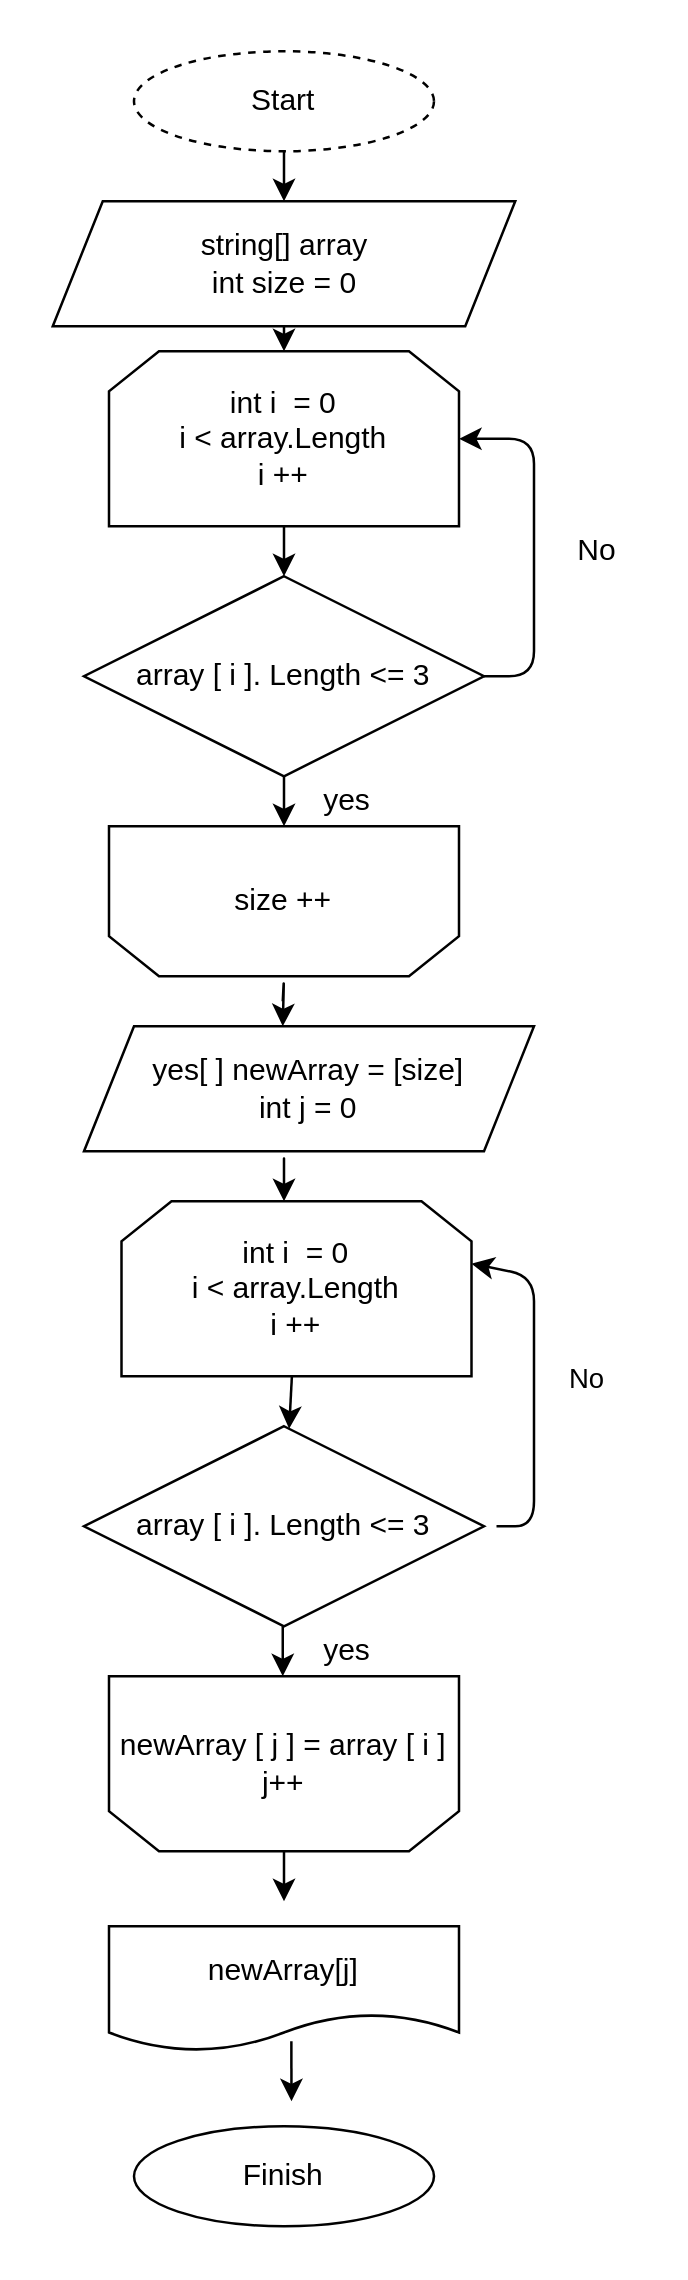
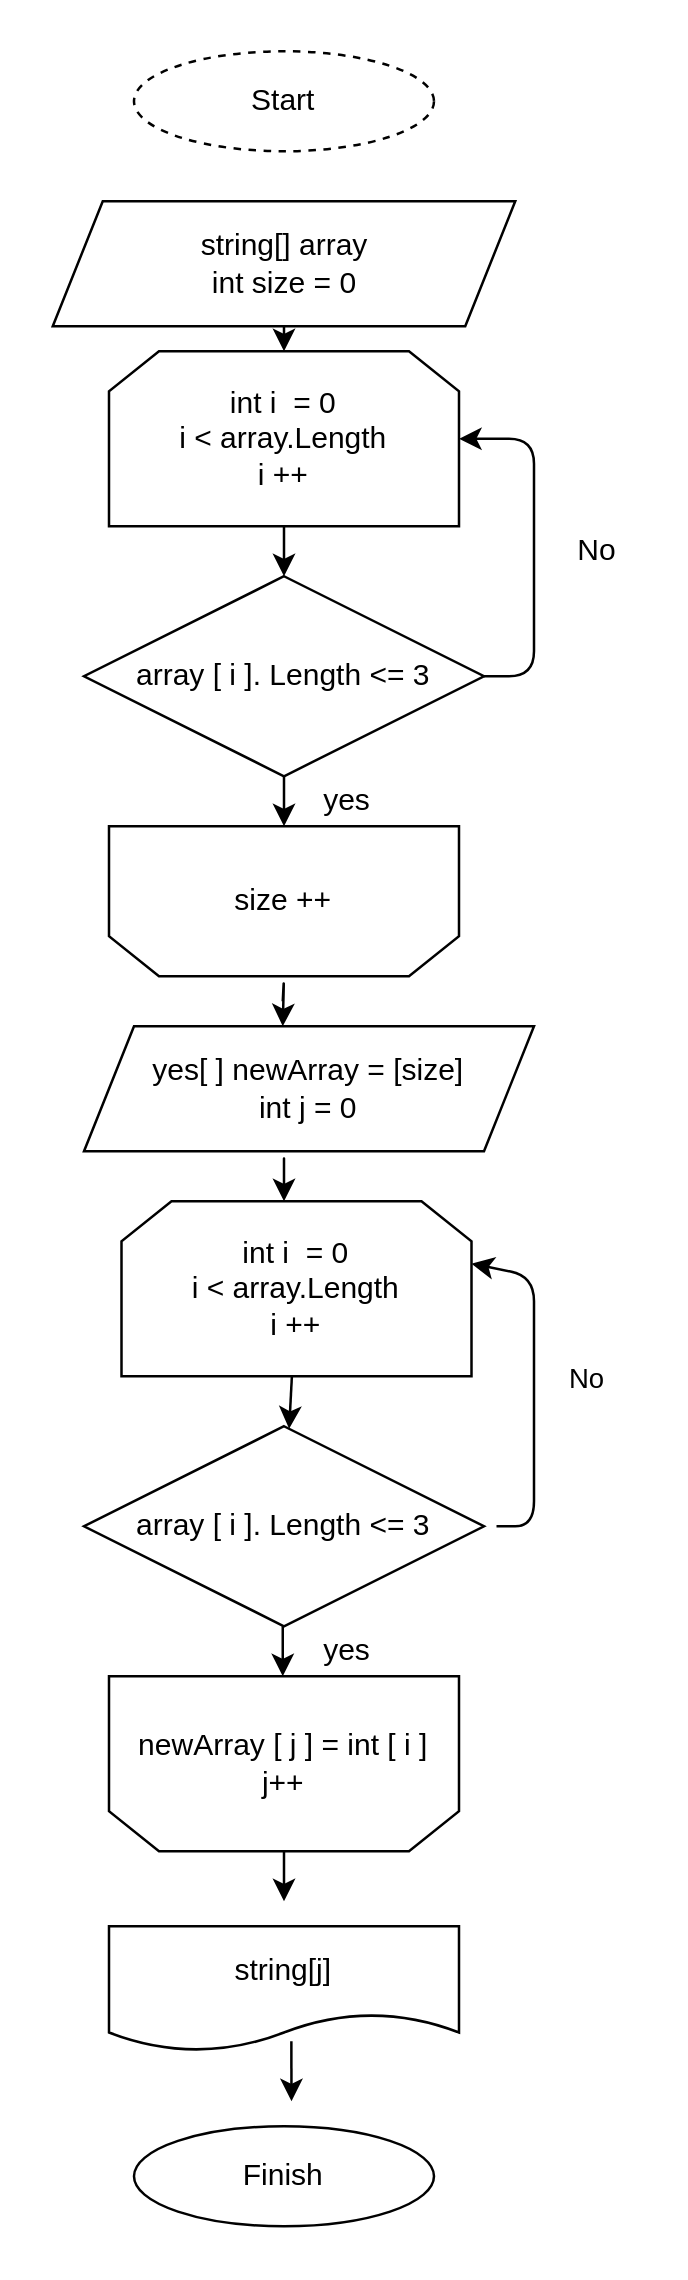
  <mxCell id="0" />
  <mxCell id="1" parent="0" />
  <mxCell id="2" value="Start" style="ellipse;whiteSpace=wrap;html=1;dashed=1;" parent="1" vertex="1"><mxGeometry x="53" y="20" width="120" height="40" as="geometry" /></mxCell>
- <mxCell id="3" value="" style="endArrow=classic;html=1;exitX=0.5;exitY=1;exitDx=0;exitDy=0;entryX=0.5;entryY=0;entryDx=0;entryDy=0;" parent="1" source="2" edge="1" target="4"><mxGeometry width="50" height="50" relative="1" as="geometry"><mxPoint x="143" y="370" as="sourcePoint" /><mxPoint x="123" y="80" as="targetPoint" /></mxGeometry></mxCell>
  <mxCell id="4" value="string[] array&lt;br&gt;int size = 0&lt;br&gt;" style="shape=parallelogram;perimeter=parallelogramPerimeter;whiteSpace=wrap;html=1;fixedSize=1;" parent="1" vertex="1"><mxGeometry x="20.5" y="80" width="185" height="50" as="geometry" /></mxCell>
  <mxCell id="5" value="No" style="text;html=1;align=center;verticalAlign=middle;resizable=0;points=[];autosize=1;strokeColor=none;fillColor=none;" vertex="1" parent="1"><mxGeometry x="223" y="210" width="30" height="20" as="geometry" /></mxCell>
  <mxCell id="6" value="" style="edgeStyle=none;html=1;" edge="1" parent="1" source="7"><mxGeometry relative="1" as="geometry"><mxPoint x="103" y="150" as="targetPoint" /></mxGeometry></mxCell>
  <mxCell id="7" value="int i&amp;nbsp; = 0&lt;br&gt;i &amp;lt; array.Length&lt;br&gt;i ++" style="shape=loopLimit;whiteSpace=wrap;html=1;" vertex="1" parent="1"><mxGeometry x="43" y="140" width="140" height="70" as="geometry" /></mxCell>
  <mxCell id="8" value="size ++" style="shape=loopLimit;whiteSpace=wrap;html=1;direction=west;" vertex="1" parent="1"><mxGeometry x="43" y="330" width="140" height="60" as="geometry" /></mxCell>
  <mxCell id="9" value="" style="endArrow=classic;html=1;exitX=0.5;exitY=0;exitDx=0;exitDy=0;" edge="1" parent="1" source="7"><mxGeometry width="50" height="50" relative="1" as="geometry"><mxPoint x="113" y="130" as="sourcePoint" /><mxPoint x="113" y="140" as="targetPoint" /></mxGeometry></mxCell>
  <mxCell id="10" value="array [ i ]. Length &amp;lt;= 3" style="rhombus;whiteSpace=wrap;html=1;" vertex="1" parent="1"><mxGeometry x="33" y="230" width="160" height="80" as="geometry" /></mxCell>
  <mxCell id="11" value="" style="endArrow=classic;html=1;exitX=0.5;exitY=1;exitDx=0;exitDy=0;entryX=0.5;entryY=0;entryDx=0;entryDy=0;" edge="1" parent="1" source="4" target="7"><mxGeometry width="50" height="50" relative="1" as="geometry"><mxPoint x="113" y="400" as="sourcePoint" /><mxPoint x="163" y="350" as="targetPoint" /></mxGeometry></mxCell>
  <mxCell id="12" value="" style="endArrow=classic;html=1;exitX=0.5;exitY=1;exitDx=0;exitDy=0;entryX=0.5;entryY=0;entryDx=0;entryDy=0;" edge="1" parent="1" source="7" target="10"><mxGeometry width="50" height="50" relative="1" as="geometry"><mxPoint x="113" y="400" as="sourcePoint" /><mxPoint x="163" y="350" as="targetPoint" /></mxGeometry></mxCell>
  <mxCell id="13" style="edgeStyle=none;html=1;exitX=0.5;exitY=1;exitDx=0;exitDy=0;" edge="1" parent="1" source="10"><mxGeometry relative="1" as="geometry"><mxPoint x="113" y="330" as="targetPoint" /></mxGeometry></mxCell>
  <mxCell id="14" value="yes" style="text;html=1;align=center;verticalAlign=middle;resizable=0;points=[];autosize=1;strokeColor=none;fillColor=none;" vertex="1" parent="1"><mxGeometry x="123" y="310" width="30" height="20" as="geometry" /></mxCell>
  <mxCell id="15" value="" style="endArrow=classic;html=1;exitX=1;exitY=0.5;exitDx=0;exitDy=0;entryX=1;entryY=0.5;entryDx=0;entryDy=0;" edge="1" parent="1" source="10" target="7"><mxGeometry width="50" height="50" relative="1" as="geometry"><mxPoint x="113" y="400" as="sourcePoint" /><mxPoint x="163" y="350" as="targetPoint" /><Array as="points"><mxPoint x="213" y="270" /><mxPoint x="213" y="175" /></Array></mxGeometry></mxCell>
  <mxCell id="16" value="" style="endArrow=classic;html=1;entryX=0.5;entryY=0;entryDx=0;entryDy=0;exitX=0.5;exitY=1;exitDx=0;exitDy=0;" edge="1" parent="1"><mxGeometry width="50" height="50" relative="1" as="geometry"><mxPoint x="112.5" y="650" as="sourcePoint" /><mxPoint x="112.5" y="670" as="targetPoint" /></mxGeometry></mxCell>
  <mxCell id="17" value="yes" style="text;html=1;align=center;verticalAlign=middle;resizable=0;points=[];autosize=1;strokeColor=none;fillColor=none;" vertex="1" parent="1"><mxGeometry x="123" y="650" width="30" height="20" as="geometry" /></mxCell>
  <mxCell id="18" value="" style="endArrow=classic;html=1;entryX=1;entryY=0.357;entryDx=0;entryDy=0;entryPerimeter=0;" edge="1" parent="1" target="23"><mxGeometry width="50" height="50" relative="1" as="geometry"><mxPoint x="198" y="610" as="sourcePoint" /><mxPoint x="213" y="520" as="targetPoint" /><Array as="points"><mxPoint x="213" y="610" /><mxPoint x="213" y="510" /></Array></mxGeometry></mxCell>
  <mxCell id="19" value="No" style="edgeLabel;html=1;align=center;verticalAlign=middle;resizable=0;points=[];" vertex="1" connectable="0" parent="18"><mxGeometry x="0.068" y="-3" relative="1" as="geometry"><mxPoint x="17" as="offset" /></mxGeometry></mxCell>
  <mxCell id="20" value="" style="endArrow=classic;html=1;exitX=0.5;exitY=0;exitDx=0;exitDy=0;" edge="1" parent="1" source="27"><mxGeometry width="50" height="50" relative="1" as="geometry"><mxPoint x="103" y="900" as="sourcePoint" /><mxPoint x="113" y="760" as="targetPoint" /><Array as="points" /></mxGeometry></mxCell>
  <mxCell id="21" value="yes[ ] newArray = [size]&lt;br&gt;int j = 0" style="shape=parallelogram;perimeter=parallelogramPerimeter;whiteSpace=wrap;html=1;fixedSize=1;" vertex="1" parent="1"><mxGeometry x="33" y="410" width="180" height="50" as="geometry" /></mxCell>
  <mxCell id="22" value="" style="edgeStyle=none;html=1;" edge="1" parent="1" source="23" target="26"><mxGeometry relative="1" as="geometry" /></mxCell>
  <mxCell id="23" value="int i&amp;nbsp; = 0&lt;br&gt;i &amp;lt; array.Length&lt;br&gt;i ++" style="shape=loopLimit;whiteSpace=wrap;html=1;" vertex="1" parent="1"><mxGeometry x="48" y="480" width="140" height="70" as="geometry" /></mxCell>
  <mxCell id="24" value="" style="endArrow=classic;html=1;" edge="1" parent="1"><mxGeometry width="50" height="50" relative="1" as="geometry"><mxPoint x="113" y="470" as="sourcePoint" /><mxPoint x="113" y="480" as="targetPoint" /><Array as="points"><mxPoint x="113" y="460" /></Array></mxGeometry></mxCell>
  <mxCell id="25" value="" style="endArrow=classic;html=1;" edge="1" parent="1"><mxGeometry width="50" height="50" relative="1" as="geometry"><mxPoint x="112.5" y="400" as="sourcePoint" /><mxPoint x="112.5" y="410" as="targetPoint" /><Array as="points"><mxPoint x="113" y="390" /></Array></mxGeometry></mxCell>
  <mxCell id="26" value="array [ i ]. Length &amp;lt;= 3" style="rhombus;whiteSpace=wrap;html=1;" vertex="1" parent="1"><mxGeometry x="33" y="570" width="160" height="80" as="geometry" /></mxCell>
- <mxCell id="27" value="newArray [ j ] = array [ i ]&lt;br&gt;j++" style="shape=loopLimit;whiteSpace=wrap;html=1;direction=west;" vertex="1" parent="1"><mxGeometry x="43" y="670" width="140" height="70" as="geometry" /></mxCell>
- <mxCell id="28" value="newArray[j]" style="shape=document;whiteSpace=wrap;html=1;boundedLbl=1;" vertex="1" parent="1"><mxGeometry x="43" y="770" width="140" height="50" as="geometry" /></mxCell>
+ <mxCell id="27" value="newArray [ j ] = int [ i ]&lt;br&gt;j++" style="shape=loopLimit;whiteSpace=wrap;html=1;direction=west;" vertex="1" parent="1"><mxGeometry x="43" y="670" width="140" height="70" as="geometry" /></mxCell>
+ <mxCell id="28" value="string[j]" style="shape=document;whiteSpace=wrap;html=1;boundedLbl=1;" vertex="1" parent="1"><mxGeometry x="43" y="770" width="140" height="50" as="geometry" /></mxCell>
  <mxCell id="29" value="" style="endArrow=classic;html=1;exitX=0.521;exitY=0.92;exitDx=0;exitDy=0;exitPerimeter=0;" edge="1" parent="1" source="28"><mxGeometry width="50" height="50" relative="1" as="geometry"><mxPoint x="103" y="830" as="sourcePoint" /><mxPoint x="116" y="840" as="targetPoint" /></mxGeometry></mxCell>
  <mxCell id="30" value="Finish" style="ellipse;whiteSpace=wrap;html=1;" vertex="1" parent="1"><mxGeometry x="53" y="850" width="120" height="40" as="geometry" /></mxCell>
